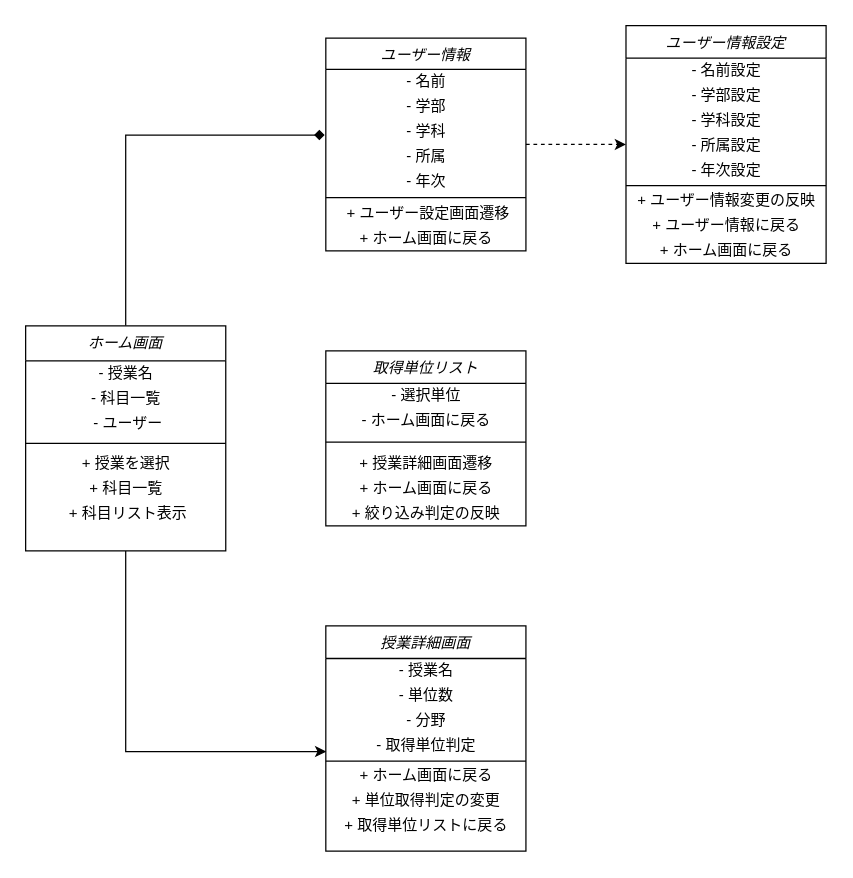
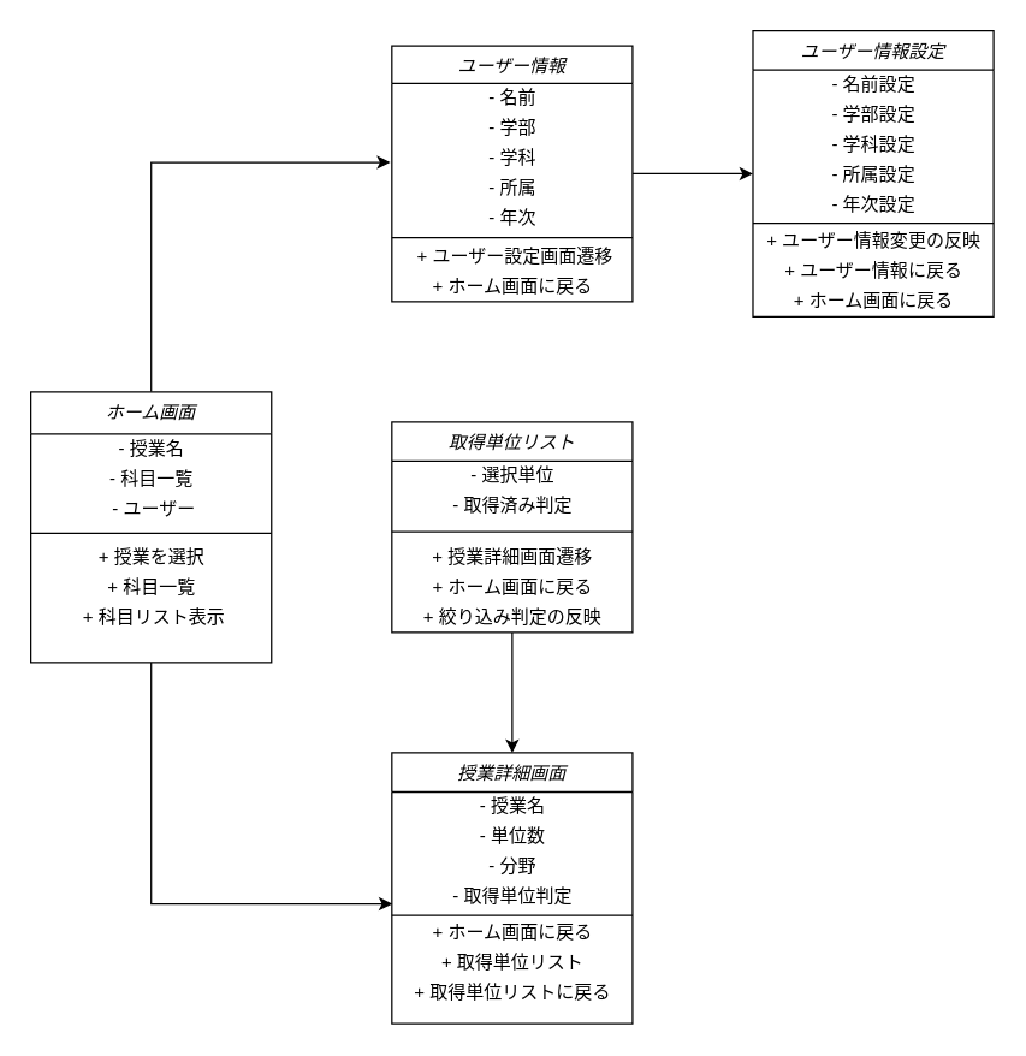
  <mxCell id="0" />
  <mxCell id="1" parent="0" />
- <mxCell id="2" style="edgeStyle=orthogonalEdgeStyle;rounded=0;orthogonalLoop=1;jettySize=auto;html=1;exitX=0.5;exitY=0;exitDx=0;exitDy=0;entryX=-0.006;entryY=0.624;entryDx=0;entryDy=0;entryPerimeter=0;endArrow=diamond;" parent="1" source="4" target="44" edge="1"><mxGeometry relative="1" as="geometry" /></mxCell>
+ <mxCell id="2" style="edgeStyle=orthogonalEdgeStyle;rounded=0;orthogonalLoop=1;jettySize=auto;html=1;exitX=0.5;exitY=0;exitDx=0;exitDy=0;entryX=-0.006;entryY=0.624;entryDx=0;entryDy=0;entryPerimeter=0;" parent="1" source="4" target="44" edge="1"><mxGeometry relative="1" as="geometry" /></mxCell>
  <mxCell id="3" style="edgeStyle=orthogonalEdgeStyle;rounded=0;orthogonalLoop=1;jettySize=auto;html=1;entryX=0.002;entryY=0.721;entryDx=0;entryDy=0;entryPerimeter=0;exitX=0.5;exitY=1;exitDx=0;exitDy=0;" parent="1" source="4" target="35" edge="1"><mxGeometry relative="1" as="geometry"><mxPoint x="100" y="640" as="targetPoint" /></mxGeometry></mxCell>
  <mxCell id="4" value="ホーム画面" style="swimlane;fontStyle=2;align=center;verticalAlign=top;childLayout=stackLayout;horizontal=1;startSize=28;horizontalStack=0;resizeParent=1;resizeLast=0;collapsible=1;marginBottom=0;rounded=0;shadow=0;strokeWidth=1;" parent="1" vertex="1"><mxGeometry x="20" y="260" width="160" height="180" as="geometry"><mxRectangle x="230" y="140" width="160" height="26" as="alternateBounds" /></mxGeometry></mxCell>
  <mxCell id="5" value="- 授業名" style="text;html=1;align=center;verticalAlign=middle;resizable=0;points=[];autosize=1;" parent="4" vertex="1"><mxGeometry y="28" width="160" height="20" as="geometry" /></mxCell>
  <mxCell id="6" value="- 科目一覧" style="text;html=1;align=center;verticalAlign=middle;resizable=0;points=[];autosize=1;" parent="4" vertex="1"><mxGeometry y="48" width="160" height="20" as="geometry" /></mxCell>
  <mxCell id="7" value="&amp;nbsp;- ユーザー" style="text;html=1;align=center;verticalAlign=middle;resizable=0;points=[];autosize=1;" parent="4" vertex="1"><mxGeometry y="68" width="160" height="20" as="geometry" /></mxCell>
  <mxCell id="8" value="" style="line;html=1;strokeWidth=1;align=left;verticalAlign=middle;spacingTop=-1;spacingLeft=3;spacingRight=3;rotatable=0;labelPosition=right;points=[];portConstraint=eastwest;" parent="4" vertex="1"><mxGeometry y="88" width="160" height="12" as="geometry" /></mxCell>
  <mxCell id="9" value="+ 授業を選択" style="text;html=1;align=center;verticalAlign=middle;resizable=0;points=[];autosize=1;" parent="4" vertex="1"><mxGeometry y="100" width="160" height="20" as="geometry" /></mxCell>
  <mxCell id="10" value="+ 科目一覧" style="text;html=1;align=center;verticalAlign=middle;resizable=0;points=[];autosize=1;" parent="4" vertex="1"><mxGeometry y="120" width="160" height="20" as="geometry" /></mxCell>
  <mxCell id="11" value="&amp;nbsp;+ 科目リスト表示" style="text;html=1;align=center;verticalAlign=middle;resizable=0;points=[];autosize=1;" parent="4" vertex="1"><mxGeometry y="140" width="160" height="20" as="geometry" /></mxCell>
  <mxCell id="12" value="&lt;br&gt;&lt;br&gt;" style="text;html=1;align=center;verticalAlign=middle;resizable=0;points=[];autosize=1;" parent="1" vertex="1"><mxGeometry x="154" y="91" width="20" height="30" as="geometry" /></mxCell>
+ <mxCell id="13" style="edgeStyle=orthogonalEdgeStyle;rounded=0;orthogonalLoop=1;jettySize=auto;html=1;entryX=0.5;entryY=0;entryDx=0;entryDy=0;" parent="1" source="14" target="31" edge="1"><mxGeometry relative="1" as="geometry" /></mxCell>
  <mxCell id="14" value="取得単位リスト" style="swimlane;fontStyle=2;align=center;verticalAlign=top;childLayout=stackLayout;horizontal=1;startSize=26;horizontalStack=0;resizeParent=1;resizeLast=0;collapsible=1;marginBottom=0;rounded=0;shadow=0;strokeWidth=1;" parent="1" vertex="1"><mxGeometry x="260" y="280" width="160" height="140" as="geometry"><mxRectangle x="230" y="140" width="160" height="26" as="alternateBounds" /></mxGeometry></mxCell>
  <mxCell id="15" value="- 選択単位" style="text;html=1;align=center;verticalAlign=middle;resizable=0;points=[];autosize=1;" parent="14" vertex="1"><mxGeometry y="26" width="160" height="20" as="geometry" /></mxCell>
- <mxCell id="16" value="- ホーム画面に戻る" style="text;html=1;align=center;verticalAlign=middle;resizable=0;points=[];autosize=1;" parent="14" vertex="1"><mxGeometry y="46" width="160" height="20" as="geometry" /></mxCell>
+ <mxCell id="16" value="- 取得済み判定" style="text;html=1;align=center;verticalAlign=middle;resizable=0;points=[];autosize=1;" parent="14" vertex="1"><mxGeometry y="46" width="160" height="20" as="geometry" /></mxCell>
  <mxCell id="17" value="" style="line;html=1;strokeWidth=1;align=left;verticalAlign=middle;spacingTop=-1;spacingLeft=3;spacingRight=3;rotatable=0;labelPosition=right;points=[];portConstraint=eastwest;" parent="14" vertex="1"><mxGeometry y="66" width="160" height="14" as="geometry" /></mxCell>
  <mxCell id="18" value="+ 授業詳細画面遷移" style="text;html=1;align=center;verticalAlign=middle;resizable=0;points=[];autosize=1;" parent="14" vertex="1"><mxGeometry y="80" width="160" height="20" as="geometry" /></mxCell>
  <mxCell id="19" value="+ ホーム画面に戻る" style="text;html=1;align=center;verticalAlign=middle;resizable=0;points=[];autosize=1;" parent="14" vertex="1"><mxGeometry y="100" width="160" height="20" as="geometry" /></mxCell>
  <mxCell id="20" value="+ 絞り込み判定の反映" style="text;html=1;align=center;verticalAlign=middle;resizable=0;points=[];autosize=1;" parent="14" vertex="1"><mxGeometry y="120" width="160" height="20" as="geometry" /></mxCell>
  <mxCell id="21" value="ユーザー情報設定" style="swimlane;fontStyle=2;align=center;verticalAlign=top;childLayout=stackLayout;horizontal=1;startSize=26;horizontalStack=0;resizeParent=1;resizeLast=0;collapsible=1;marginBottom=0;rounded=0;shadow=0;strokeWidth=1;" parent="1" vertex="1"><mxGeometry x="500" y="20" width="160" height="190" as="geometry"><mxRectangle x="230" y="140" width="160" height="26" as="alternateBounds" /></mxGeometry></mxCell>
  <mxCell id="22" value="- 名前設定" style="text;html=1;align=center;verticalAlign=middle;resizable=0;points=[];autosize=1;" parent="21" vertex="1"><mxGeometry y="26" width="160" height="20" as="geometry" /></mxCell>
  <mxCell id="23" value="- 学部設定" style="text;html=1;align=center;verticalAlign=middle;resizable=0;points=[];autosize=1;" parent="21" vertex="1"><mxGeometry y="46" width="160" height="20" as="geometry" /></mxCell>
  <mxCell id="24" value="- 学科設定" style="text;html=1;align=center;verticalAlign=middle;resizable=0;points=[];autosize=1;" parent="21" vertex="1"><mxGeometry y="66" width="160" height="20" as="geometry" /></mxCell>
  <mxCell id="25" value="- 所属設定" style="text;html=1;align=center;verticalAlign=middle;resizable=0;points=[];autosize=1;" parent="21" vertex="1"><mxGeometry y="86" width="160" height="20" as="geometry" /></mxCell>
  <mxCell id="26" value="- 年次設定" style="text;html=1;align=center;verticalAlign=middle;resizable=0;points=[];autosize=1;" parent="21" vertex="1"><mxGeometry y="106" width="160" height="20" as="geometry" /></mxCell>
  <mxCell id="27" value="" style="line;html=1;strokeWidth=1;align=left;verticalAlign=middle;spacingTop=-1;spacingLeft=3;spacingRight=3;rotatable=0;labelPosition=right;points=[];portConstraint=eastwest;" parent="21" vertex="1"><mxGeometry y="126" width="160" height="4" as="geometry" /></mxCell>
  <mxCell id="28" value="+ ユーザー情報変更の反映" style="text;html=1;align=center;verticalAlign=middle;resizable=0;points=[];autosize=1;" parent="21" vertex="1"><mxGeometry y="130" width="160" height="20" as="geometry" /></mxCell>
  <mxCell id="29" value="+ ユーザー情報に戻る" style="text;html=1;align=center;verticalAlign=middle;resizable=0;points=[];autosize=1;" parent="21" vertex="1"><mxGeometry y="150" width="160" height="20" as="geometry" /></mxCell>
  <mxCell id="30" value="+ ホーム画面に戻る" style="text;html=1;align=center;verticalAlign=middle;resizable=0;points=[];autosize=1;" parent="21" vertex="1"><mxGeometry y="170" width="160" height="20" as="geometry" /></mxCell>
  <mxCell id="31" value="授業詳細画面" style="swimlane;fontStyle=2;align=center;verticalAlign=top;childLayout=stackLayout;horizontal=1;startSize=26;horizontalStack=0;resizeParent=1;resizeLast=0;collapsible=1;marginBottom=0;rounded=0;shadow=0;strokeWidth=1;" parent="1" vertex="1"><mxGeometry x="260" y="500" width="160" height="180" as="geometry"><mxRectangle x="230" y="140" width="160" height="26" as="alternateBounds" /></mxGeometry></mxCell>
  <mxCell id="32" value="- 授業名" style="text;html=1;align=center;verticalAlign=middle;resizable=0;points=[];autosize=1;" parent="31" vertex="1"><mxGeometry y="26" width="160" height="20" as="geometry" /></mxCell>
  <mxCell id="33" value="- 単位数" style="text;html=1;align=center;verticalAlign=middle;resizable=0;points=[];autosize=1;" parent="31" vertex="1"><mxGeometry y="46" width="160" height="20" as="geometry" /></mxCell>
  <mxCell id="34" value="- 分野" style="text;html=1;align=center;verticalAlign=middle;resizable=0;points=[];autosize=1;" parent="31" vertex="1"><mxGeometry y="66" width="160" height="20" as="geometry" /></mxCell>
  <mxCell id="35" value="- 取得単位判定" style="text;html=1;align=center;verticalAlign=middle;resizable=0;points=[];autosize=1;" parent="31" vertex="1"><mxGeometry y="86" width="160" height="20" as="geometry" /></mxCell>
  <mxCell id="36" value="" style="line;html=1;strokeWidth=1;align=left;verticalAlign=middle;spacingTop=-1;spacingLeft=3;spacingRight=3;rotatable=0;labelPosition=right;points=[];portConstraint=eastwest;" parent="31" vertex="1"><mxGeometry y="106" width="160" height="4" as="geometry" /></mxCell>
  <mxCell id="37" value="+ ホーム画面に戻る" style="text;html=1;align=center;verticalAlign=middle;resizable=0;points=[];autosize=1;" parent="31" vertex="1"><mxGeometry y="110" width="160" height="20" as="geometry" /></mxCell>
- <mxCell id="38" value="+ 単位取得判定の変更" style="text;html=1;align=center;verticalAlign=middle;resizable=0;points=[];autosize=1;" parent="31" vertex="1"><mxGeometry y="130" width="160" height="20" as="geometry" /></mxCell>
+ <mxCell id="38" value="+ 取得単位リスト" style="text;html=1;align=center;verticalAlign=middle;resizable=0;points=[];autosize=1;" parent="31" vertex="1"><mxGeometry y="130" width="160" height="20" as="geometry" /></mxCell>
  <mxCell id="39" value="+ 取得単位リストに戻る" style="text;html=1;align=center;verticalAlign=middle;resizable=0;points=[];autosize=1;" parent="31" vertex="1"><mxGeometry y="150" width="160" height="20" as="geometry" /></mxCell>
- <mxCell id="40" style="edgeStyle=orthogonalEdgeStyle;rounded=0;orthogonalLoop=1;jettySize=auto;html=1;entryX=0;entryY=0.45;entryDx=0;entryDy=0;entryPerimeter=0;dashed=1;" parent="1" source="41" target="25" edge="1"><mxGeometry relative="1" as="geometry" /></mxCell>
+ <mxCell id="40" style="edgeStyle=orthogonalEdgeStyle;rounded=0;orthogonalLoop=1;jettySize=auto;html=1;entryX=0;entryY=0.45;entryDx=0;entryDy=0;entryPerimeter=0;" parent="1" source="41" target="25" edge="1"><mxGeometry relative="1" as="geometry" /></mxCell>
  <mxCell id="41" value="ユーザー情報" style="swimlane;fontStyle=2;align=center;verticalAlign=top;childLayout=stackLayout;horizontal=1;startSize=25;horizontalStack=0;resizeParent=1;resizeLast=0;collapsible=1;marginBottom=0;rounded=0;shadow=0;strokeWidth=1;" parent="1" vertex="1"><mxGeometry x="260" y="30" width="160" height="170" as="geometry"><mxRectangle x="230" y="140" width="160" height="26" as="alternateBounds" /></mxGeometry></mxCell>
  <mxCell id="42" value="- 名前" style="text;html=1;align=center;verticalAlign=middle;resizable=0;points=[];autosize=1;" parent="41" vertex="1"><mxGeometry y="25" width="160" height="20" as="geometry" /></mxCell>
  <mxCell id="43" value="- 学部" style="text;html=1;align=center;verticalAlign=middle;resizable=0;points=[];autosize=1;" parent="41" vertex="1"><mxGeometry y="45" width="160" height="20" as="geometry" /></mxCell>
  <mxCell id="44" value="- 学科" style="text;html=1;align=center;verticalAlign=middle;resizable=0;points=[];autosize=1;" parent="41" vertex="1"><mxGeometry y="65" width="160" height="20" as="geometry" /></mxCell>
  <mxCell id="45" value="- 所属" style="text;html=1;align=center;verticalAlign=middle;resizable=0;points=[];autosize=1;" parent="41" vertex="1"><mxGeometry y="85" width="160" height="20" as="geometry" /></mxCell>
  <mxCell id="46" value="- 年次" style="text;html=1;align=center;verticalAlign=middle;resizable=0;points=[];autosize=1;" parent="41" vertex="1"><mxGeometry y="105" width="160" height="20" as="geometry" /></mxCell>
  <mxCell id="47" value="" style="line;html=1;strokeWidth=1;align=left;verticalAlign=middle;spacingTop=-1;spacingLeft=3;spacingRight=3;rotatable=0;labelPosition=right;points=[];portConstraint=eastwest;" parent="41" vertex="1"><mxGeometry y="125" width="160" height="5" as="geometry" /></mxCell>
  <mxCell id="48" value="&amp;nbsp;+ ユーザー設定画面遷移" style="text;html=1;align=center;verticalAlign=middle;resizable=0;points=[];autosize=1;" parent="41" vertex="1"><mxGeometry y="130" width="160" height="20" as="geometry" /></mxCell>
  <mxCell id="49" value="+ ホーム画面に戻る" style="text;html=1;align=center;verticalAlign=middle;resizable=0;points=[];autosize=1;" parent="41" vertex="1"><mxGeometry y="150" width="160" height="20" as="geometry" /></mxCell>
